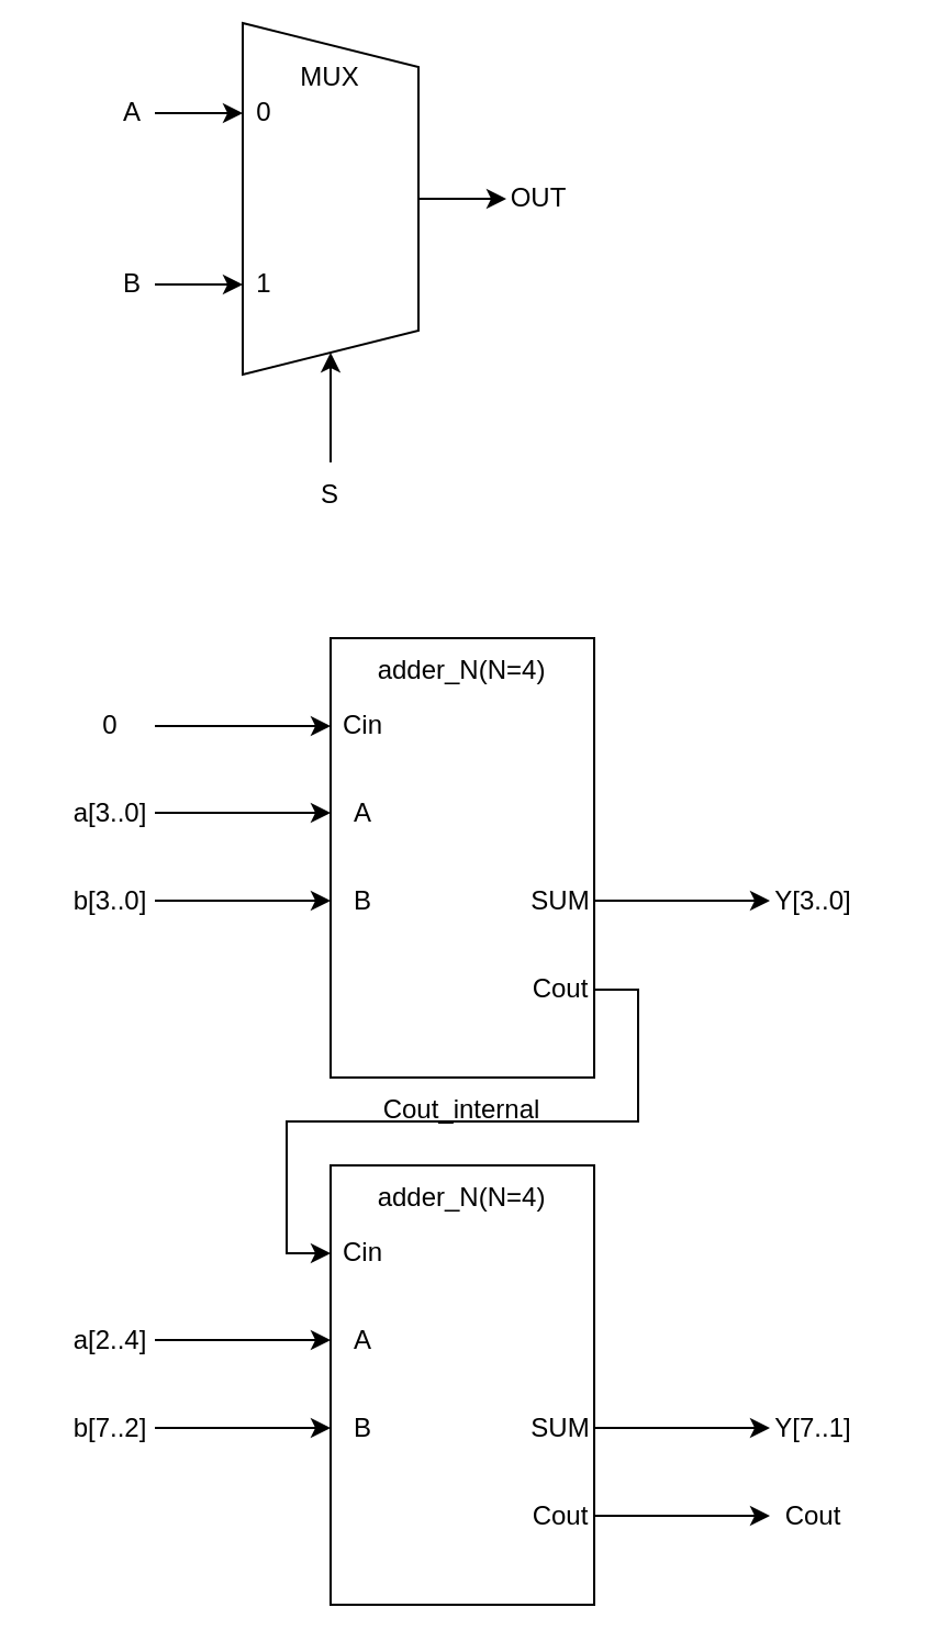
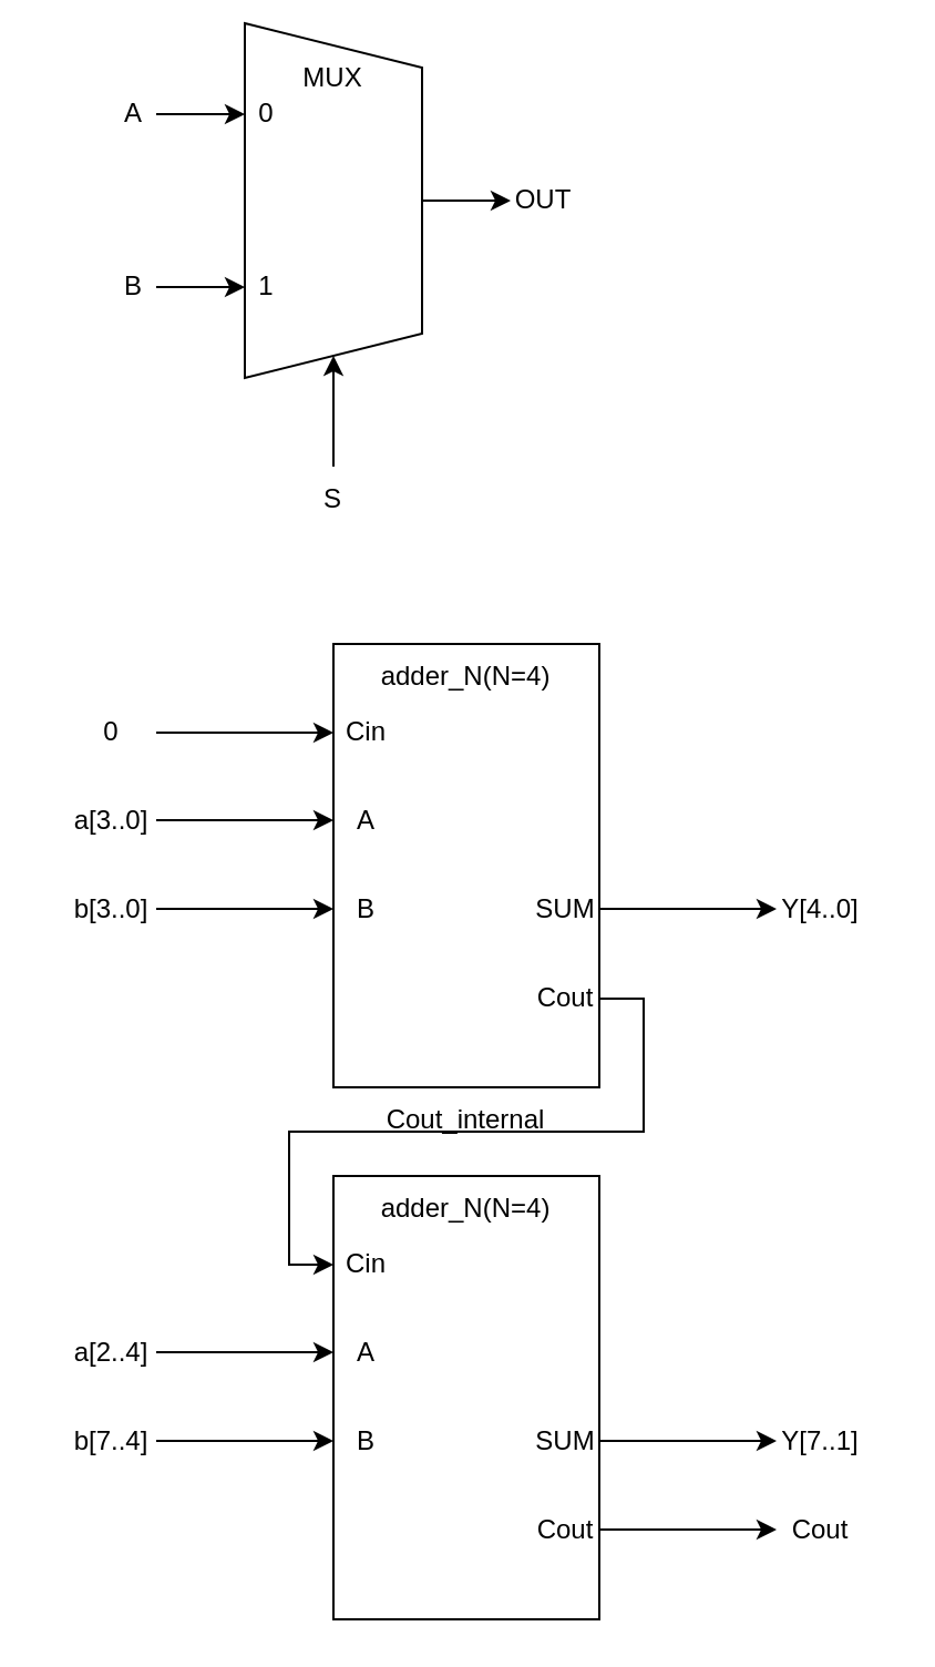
  <mxCell id="0" />
  <mxCell id="1" parent="0" />
  <mxCell id="2" style="edgeStyle=orthogonalEdgeStyle;rounded=0;orthogonalLoop=1;jettySize=auto;html=1;exitX=0.5;exitY=0;exitDx=0;exitDy=0;" parent="1" source="3" edge="1"><mxGeometry relative="1" as="geometry"><mxPoint x="230" y="90" as="targetPoint" /></mxGeometry></mxCell>
  <mxCell id="3" value="" style="shape=trapezoid;perimeter=trapezoidPerimeter;whiteSpace=wrap;html=1;fixedSize=1;rotation=90;" parent="1" vertex="1"><mxGeometry x="70" y="50" width="160" height="80" as="geometry" /></mxCell>
  <mxCell id="4" value="MUX" style="text;html=1;strokeColor=none;fillColor=none;align=center;verticalAlign=middle;whiteSpace=wrap;rounded=0;" parent="1" vertex="1"><mxGeometry x="120" y="20" width="60" height="30" as="geometry" /></mxCell>
  <mxCell id="5" style="edgeStyle=orthogonalEdgeStyle;rounded=0;orthogonalLoop=1;jettySize=auto;html=1;exitX=0;exitY=0.5;exitDx=0;exitDy=0;endArrow=none;endFill=0;startArrow=classic;startFill=1;" parent="1" source="6" edge="1"><mxGeometry relative="1" as="geometry"><mxPoint x="70" y="51" as="targetPoint" /></mxGeometry></mxCell>
  <mxCell id="6" value="0" style="text;html=1;strokeColor=none;fillColor=none;align=center;verticalAlign=middle;whiteSpace=wrap;rounded=0;" parent="1" vertex="1"><mxGeometry x="110" y="36" width="20" height="30" as="geometry" /></mxCell>
  <mxCell id="7" value="1" style="text;html=1;strokeColor=none;fillColor=none;align=center;verticalAlign=middle;whiteSpace=wrap;rounded=0;" parent="1" vertex="1"><mxGeometry x="110" y="114" width="20" height="30" as="geometry" /></mxCell>
  <mxCell id="8" style="edgeStyle=orthogonalEdgeStyle;rounded=0;orthogonalLoop=1;jettySize=auto;html=1;exitX=0;exitY=0.5;exitDx=0;exitDy=0;endArrow=none;endFill=0;startArrow=classic;startFill=1;" parent="1" source="7" edge="1"><mxGeometry relative="1" as="geometry"><mxPoint x="70" y="129" as="targetPoint" /><mxPoint x="120" y="61" as="sourcePoint" /></mxGeometry></mxCell>
  <mxCell id="9" value="A" style="text;html=1;strokeColor=none;fillColor=none;align=center;verticalAlign=middle;whiteSpace=wrap;rounded=0;" parent="1" vertex="1"><mxGeometry x="50" y="36" width="20" height="30" as="geometry" /></mxCell>
  <mxCell id="10" value="B" style="text;html=1;strokeColor=none;fillColor=none;align=center;verticalAlign=middle;whiteSpace=wrap;rounded=0;" parent="1" vertex="1"><mxGeometry x="50" y="114" width="20" height="30" as="geometry" /></mxCell>
  <mxCell id="11" value="OUT" style="text;html=1;strokeColor=none;fillColor=none;align=center;verticalAlign=middle;whiteSpace=wrap;rounded=0;" parent="1" vertex="1"><mxGeometry x="230" y="75" width="30" height="30" as="geometry" /></mxCell>
  <mxCell id="12" value="" style="endArrow=classic;html=1;rounded=0;entryX=1;entryY=0.5;entryDx=0;entryDy=0;" parent="1" target="3" edge="1"><mxGeometry width="50" height="50" relative="1" as="geometry"><mxPoint x="150" y="210" as="sourcePoint" /><mxPoint x="230" y="250" as="targetPoint" /></mxGeometry></mxCell>
  <mxCell id="13" value="S" style="text;html=1;strokeColor=none;fillColor=none;align=center;verticalAlign=middle;whiteSpace=wrap;rounded=0;" parent="1" vertex="1"><mxGeometry x="120" y="210" width="60" height="30" as="geometry" /></mxCell>
  <mxCell id="14" value="" style="rounded=0;whiteSpace=wrap;html=1;" vertex="1" parent="1"><mxGeometry x="150" y="290" width="120" height="200" as="geometry" /></mxCell>
  <mxCell id="15" value="Cin" style="text;html=1;strokeColor=none;fillColor=none;align=center;verticalAlign=middle;whiteSpace=wrap;rounded=0;" vertex="1" parent="1"><mxGeometry x="150" y="320" width="30" height="20" as="geometry" /></mxCell>
  <mxCell id="16" value="A" style="text;html=1;strokeColor=none;fillColor=none;align=center;verticalAlign=middle;whiteSpace=wrap;rounded=0;" vertex="1" parent="1"><mxGeometry x="150" y="360" width="30" height="20" as="geometry" /></mxCell>
  <mxCell id="17" value="B" style="text;html=1;strokeColor=none;fillColor=none;align=center;verticalAlign=middle;whiteSpace=wrap;rounded=0;" vertex="1" parent="1"><mxGeometry x="150" y="400" width="30" height="20" as="geometry" /></mxCell>
  <mxCell id="18" value="SUM" style="text;html=1;strokeColor=none;fillColor=none;align=center;verticalAlign=middle;whiteSpace=wrap;rounded=0;" vertex="1" parent="1"><mxGeometry x="240" y="400" width="30" height="20" as="geometry" /></mxCell>
  <mxCell id="19" style="edgeStyle=orthogonalEdgeStyle;rounded=0;orthogonalLoop=1;jettySize=auto;html=1;exitX=1;exitY=0.5;exitDx=0;exitDy=0;entryX=0;entryY=0.5;entryDx=0;entryDy=0;" edge="1" parent="1" source="20" target="26"><mxGeometry relative="1" as="geometry"><mxPoint x="70" y="570" as="targetPoint" /></mxGeometry></mxCell>
  <mxCell id="20" value="Cout" style="text;html=1;strokeColor=none;fillColor=none;align=center;verticalAlign=middle;whiteSpace=wrap;rounded=0;" vertex="1" parent="1"><mxGeometry x="240" y="440" width="30" height="20" as="geometry" /></mxCell>
  <mxCell id="21" value="" style="endArrow=classic;html=1;rounded=0;entryX=0;entryY=0.5;entryDx=0;entryDy=0;" edge="1" parent="1" target="15"><mxGeometry width="50" height="50" relative="1" as="geometry"><mxPoint x="70" y="330" as="sourcePoint" /><mxPoint x="120" y="330" as="targetPoint" /></mxGeometry></mxCell>
  <mxCell id="22" value="" style="endArrow=classic;html=1;rounded=0;entryX=0;entryY=0.5;entryDx=0;entryDy=0;" edge="1" parent="1"><mxGeometry width="50" height="50" relative="1" as="geometry"><mxPoint x="70" y="369.5" as="sourcePoint" /><mxPoint x="150" y="369.5" as="targetPoint" /></mxGeometry></mxCell>
  <mxCell id="23" value="" style="endArrow=classic;html=1;rounded=0;entryX=0;entryY=0.5;entryDx=0;entryDy=0;" edge="1" parent="1"><mxGeometry width="50" height="50" relative="1" as="geometry"><mxPoint x="70" y="409.5" as="sourcePoint" /><mxPoint x="150" y="409.5" as="targetPoint" /></mxGeometry></mxCell>
  <mxCell id="24" value="" style="endArrow=classic;html=1;rounded=0;entryX=0;entryY=0.5;entryDx=0;entryDy=0;" edge="1" parent="1"><mxGeometry width="50" height="50" relative="1" as="geometry"><mxPoint x="270" y="409.5" as="sourcePoint" /><mxPoint x="350" y="409.5" as="targetPoint" /></mxGeometry></mxCell>
  <mxCell id="25" value="" style="rounded=0;whiteSpace=wrap;html=1;" vertex="1" parent="1"><mxGeometry x="150" y="530" width="120" height="200" as="geometry" /></mxCell>
  <mxCell id="26" value="Cin" style="text;html=1;strokeColor=none;fillColor=none;align=center;verticalAlign=middle;whiteSpace=wrap;rounded=0;" vertex="1" parent="1"><mxGeometry x="150" y="560" width="30" height="20" as="geometry" /></mxCell>
  <mxCell id="27" value="A" style="text;html=1;strokeColor=none;fillColor=none;align=center;verticalAlign=middle;whiteSpace=wrap;rounded=0;" vertex="1" parent="1"><mxGeometry x="150" y="600" width="30" height="20" as="geometry" /></mxCell>
  <mxCell id="28" value="B" style="text;html=1;strokeColor=none;fillColor=none;align=center;verticalAlign=middle;whiteSpace=wrap;rounded=0;" vertex="1" parent="1"><mxGeometry x="150" y="640" width="30" height="20" as="geometry" /></mxCell>
  <mxCell id="29" value="SUM" style="text;html=1;strokeColor=none;fillColor=none;align=center;verticalAlign=middle;whiteSpace=wrap;rounded=0;" vertex="1" parent="1"><mxGeometry x="240" y="640" width="30" height="20" as="geometry" /></mxCell>
  <mxCell id="30" value="Cout" style="text;html=1;strokeColor=none;fillColor=none;align=center;verticalAlign=middle;whiteSpace=wrap;rounded=0;" vertex="1" parent="1"><mxGeometry x="240" y="680" width="30" height="20" as="geometry" /></mxCell>
  <mxCell id="31" value="" style="endArrow=classic;html=1;rounded=0;entryX=0;entryY=0.5;entryDx=0;entryDy=0;" edge="1" parent="1"><mxGeometry width="50" height="50" relative="1" as="geometry"><mxPoint x="70" y="609.5" as="sourcePoint" /><mxPoint x="150" y="609.5" as="targetPoint" /></mxGeometry></mxCell>
  <mxCell id="32" value="" style="endArrow=classic;html=1;rounded=0;entryX=0;entryY=0.5;entryDx=0;entryDy=0;" edge="1" parent="1"><mxGeometry width="50" height="50" relative="1" as="geometry"><mxPoint x="70" y="649.5" as="sourcePoint" /><mxPoint x="150" y="649.5" as="targetPoint" /></mxGeometry></mxCell>
  <mxCell id="33" value="" style="endArrow=classic;html=1;rounded=0;entryX=0;entryY=0.5;entryDx=0;entryDy=0;" edge="1" parent="1"><mxGeometry width="50" height="50" relative="1" as="geometry"><mxPoint x="270" y="649.5" as="sourcePoint" /><mxPoint x="350" y="649.5" as="targetPoint" /></mxGeometry></mxCell>
  <mxCell id="34" value="" style="endArrow=classic;html=1;rounded=0;entryX=0;entryY=0.5;entryDx=0;entryDy=0;" edge="1" parent="1"><mxGeometry width="50" height="50" relative="1" as="geometry"><mxPoint x="270" y="689.5" as="sourcePoint" /><mxPoint x="350" y="689.5" as="targetPoint" /></mxGeometry></mxCell>
  <mxCell id="35" value="0" style="text;html=1;strokeColor=none;fillColor=none;align=center;verticalAlign=middle;whiteSpace=wrap;rounded=0;" vertex="1" parent="1"><mxGeometry x="20" y="315" width="60" height="30" as="geometry" /></mxCell>
  <mxCell id="36" value="a[3..0]" style="text;html=1;strokeColor=none;fillColor=none;align=center;verticalAlign=middle;whiteSpace=wrap;rounded=0;" vertex="1" parent="1"><mxGeometry x="20" y="355" width="60" height="30" as="geometry" /></mxCell>
  <mxCell id="37" value="b[3..0]" style="text;html=1;strokeColor=none;fillColor=none;align=center;verticalAlign=middle;whiteSpace=wrap;rounded=0;" vertex="1" parent="1"><mxGeometry x="20" y="395" width="60" height="30" as="geometry" /></mxCell>
  <mxCell id="38" value="a[2..4]" style="text;html=1;strokeColor=none;fillColor=none;align=center;verticalAlign=middle;whiteSpace=wrap;rounded=0;" vertex="1" parent="1"><mxGeometry x="20" y="595" width="60" height="30" as="geometry" /></mxCell>
- <mxCell id="39" value="b[7..2]" style="text;html=1;strokeColor=none;fillColor=none;align=center;verticalAlign=middle;whiteSpace=wrap;rounded=0;" vertex="1" parent="1"><mxGeometry x="20" y="635" width="60" height="30" as="geometry" /></mxCell>
- <mxCell id="40" value="Y[3..0]" style="text;html=1;strokeColor=none;fillColor=none;align=center;verticalAlign=middle;whiteSpace=wrap;rounded=0;" vertex="1" parent="1"><mxGeometry x="340" y="395" width="60" height="30" as="geometry" /></mxCell>
+ <mxCell id="39" value="b[7..4]" style="text;html=1;strokeColor=none;fillColor=none;align=center;verticalAlign=middle;whiteSpace=wrap;rounded=0;" vertex="1" parent="1"><mxGeometry x="20" y="635" width="60" height="30" as="geometry" /></mxCell>
+ <mxCell id="40" value="Y[4..0]" style="text;html=1;strokeColor=none;fillColor=none;align=center;verticalAlign=middle;whiteSpace=wrap;rounded=0;" vertex="1" parent="1"><mxGeometry x="340" y="395" width="60" height="30" as="geometry" /></mxCell>
  <mxCell id="41" value="Y[7..1]" style="text;html=1;strokeColor=none;fillColor=none;align=center;verticalAlign=middle;whiteSpace=wrap;rounded=0;" vertex="1" parent="1"><mxGeometry x="340" y="635" width="60" height="30" as="geometry" /></mxCell>
  <mxCell id="42" value="Cout" style="text;html=1;strokeColor=none;fillColor=none;align=center;verticalAlign=middle;whiteSpace=wrap;rounded=0;" vertex="1" parent="1"><mxGeometry x="340" y="675" width="60" height="30" as="geometry" /></mxCell>
  <mxCell id="43" value="adder_N(N=4)" style="text;html=1;strokeColor=none;fillColor=none;align=center;verticalAlign=middle;whiteSpace=wrap;rounded=0;" vertex="1" parent="1"><mxGeometry x="150" y="290" width="120" height="30" as="geometry" /></mxCell>
  <mxCell id="44" value="adder_N(N=4)" style="text;html=1;strokeColor=none;fillColor=none;align=center;verticalAlign=middle;whiteSpace=wrap;rounded=0;" vertex="1" parent="1"><mxGeometry x="150" y="530" width="120" height="30" as="geometry" /></mxCell>
  <mxCell id="45" value="Cout_internal" style="text;html=1;strokeColor=none;fillColor=none;align=center;verticalAlign=middle;whiteSpace=wrap;rounded=0;rotation=0;" vertex="1" parent="1"><mxGeometry x="180" y="490" width="60" height="30" as="geometry" /></mxCell>
